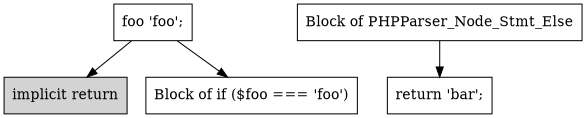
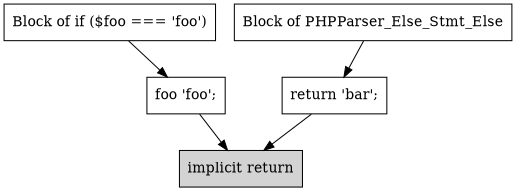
  digraph {
    node [shape=box]
    n1 [label="implicit return" style=filled]
    n2 [label="Block of if ($foo === 'foo')"]
    n3 [label="foo 'foo';"]
-   n4 [label="Block of PHPParser_Node_Stmt_Else"]
+   n4 [label="Block of PHPParser_Else_Stmt_Else"]
    n5 [label="return 'bar';"]
-   n3 -> n2
+   n2 -> n3
    n3 -> n1
    n4 -> n5
+   n5 -> n1
  }
